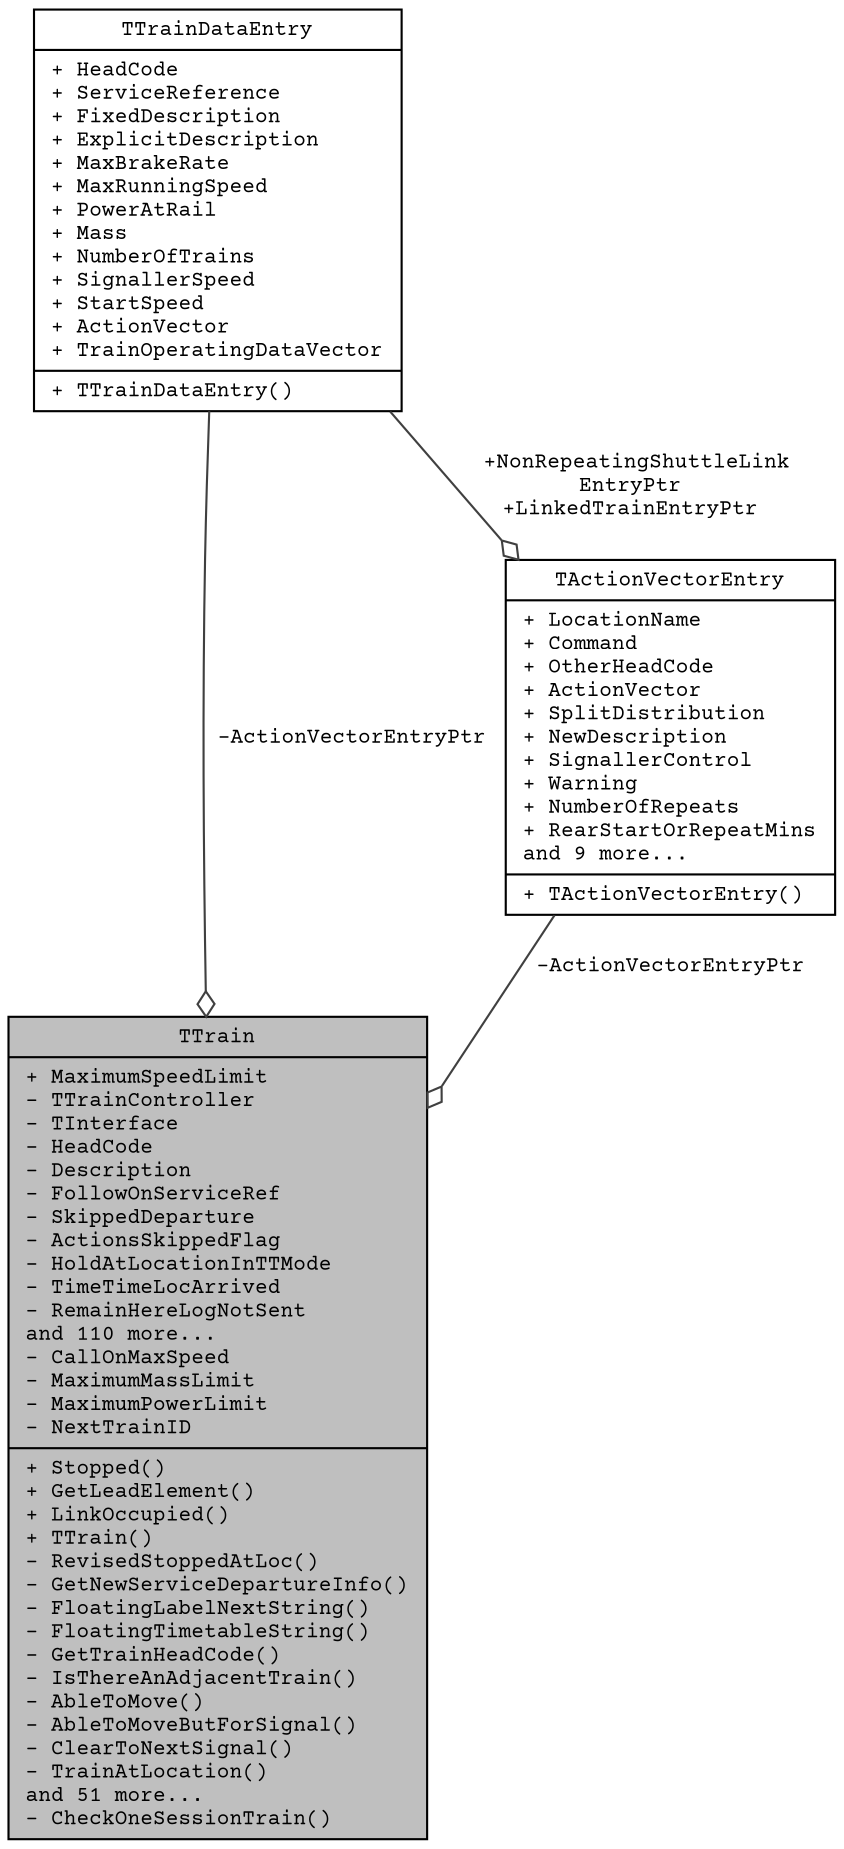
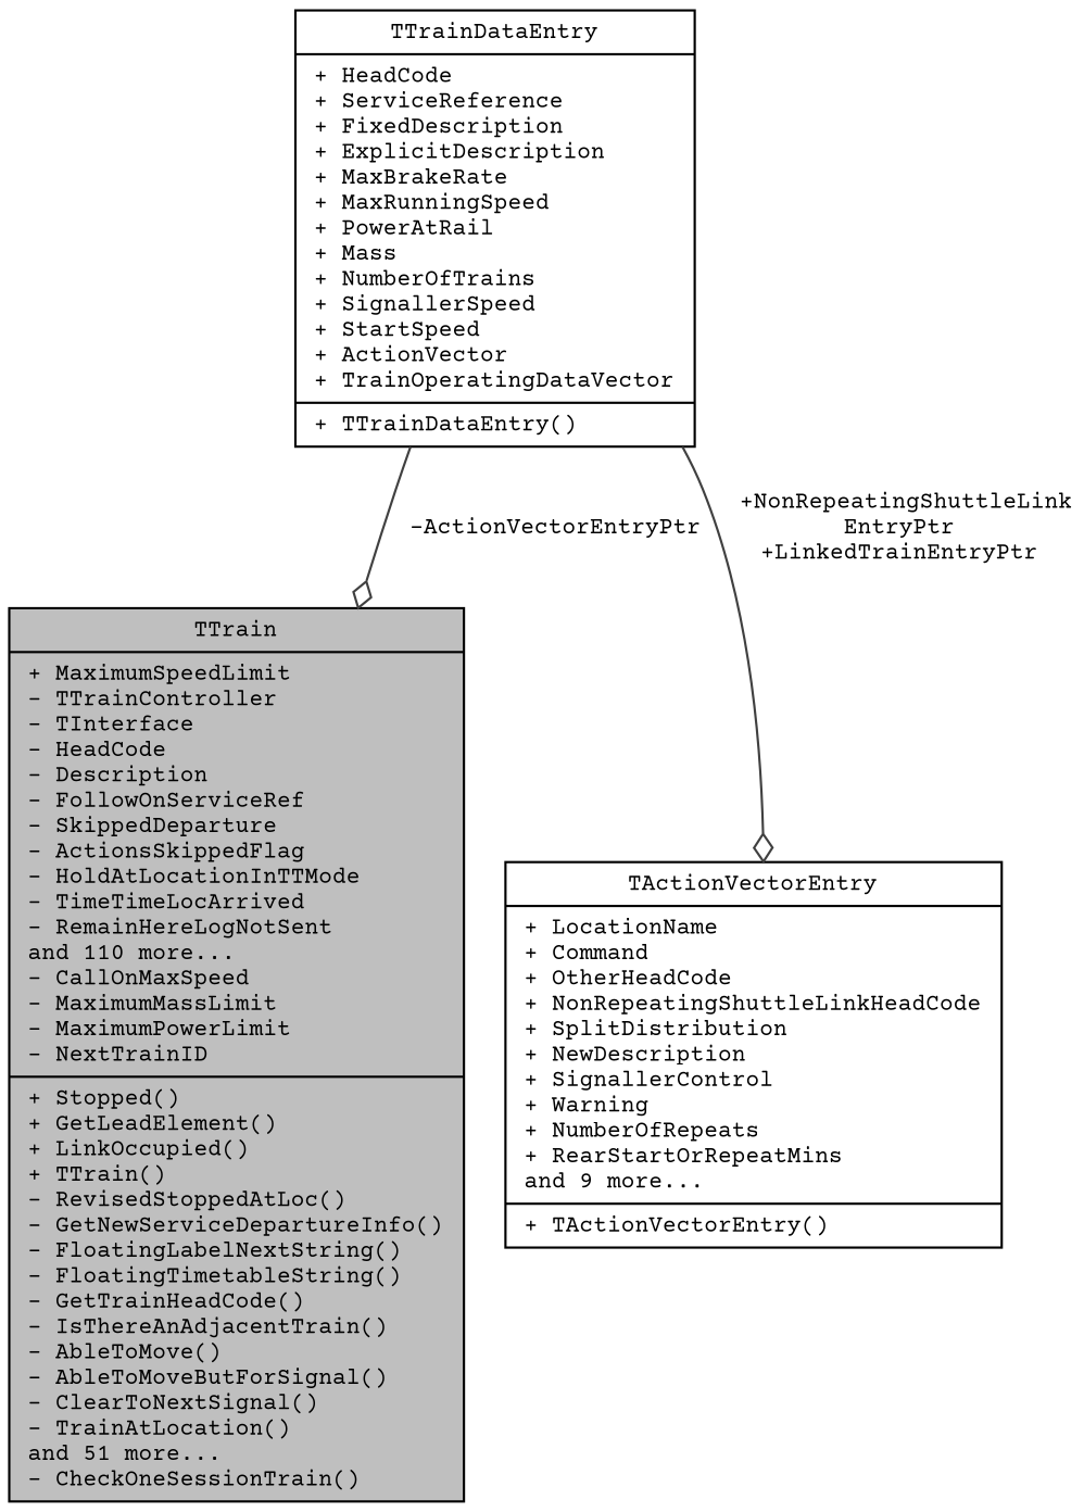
  digraph {
    fontname="Courier Prime"
    node [color=black fillcolor=white fontname="Courier Prime" fontsize=10 shape=record style=filled]
    edge [arrowhead=odiamond color=grey25 fontname="Courier Prime" fontsize=10 labelfontname=Helvetica labelfontsize=10 style=solid]
    n1 [fillcolor=grey75 fontcolor=black height=0.2 label="{TTrain\n|+ MaximumSpeedLimit\l- TTrainController\l- TInterface\l- HeadCode\l- Description\l- FollowOnServiceRef\l- SkippedDeparture\l- ActionsSkippedFlag\l- HoldAtLocationInTTMode\l- TimeTimeLocArrived\l- RemainHereLogNotSent\land 110 more...\l- CallOnMaxSpeed\l- MaximumMassLimit\l- MaximumPowerLimit\l- NextTrainID\l|+ Stopped()\l+ GetLeadElement()\l+ LinkOccupied()\l+ TTrain()\l- RevisedStoppedAtLoc()\l- GetNewServiceDepartureInfo()\l- FloatingLabelNextString()\l- FloatingTimetableString()\l- GetTrainHeadCode()\l- IsThereAnAdjacentTrain()\l- AbleToMove()\l- AbleToMoveButForSignal()\l- ClearToNextSignal()\l- TrainAtLocation()\land 51 more...\l- CheckOneSessionTrain()\l}" width=0.4]
    n2 [height=0.2 label="{TTrainDataEntry\n|+ HeadCode\l+ ServiceReference\l+ FixedDescription\l+ ExplicitDescription\l+ MaxBrakeRate\l+ MaxRunningSpeed\l+ PowerAtRail\l+ Mass\l+ NumberOfTrains\l+ SignallerSpeed\l+ StartSpeed\l+ ActionVector\l+ TrainOperatingDataVector\l|+ TTrainDataEntry()\l}" width=0.4]
-   n3 [height=0.2 label="{TActionVectorEntry\n|+ LocationName\l+ Command\l+ OtherHeadCode\l+ ActionVector\l+ SplitDistribution\l+ NewDescription\l+ SignallerControl\l+ Warning\l+ NumberOfRepeats\l+ RearStartOrRepeatMins\land 9 more...\l|+ TActionVectorEntry()\l}" width=0.4]
+   n3 [height=0.2 label="{TActionVectorEntry\n|+ LocationName\l+ Command\l+ OtherHeadCode\l+ NonRepeatingShuttleLinkHeadCode\l+ SplitDistribution\l+ NewDescription\l+ SignallerControl\l+ Warning\l+ NumberOfRepeats\l+ RearStartOrRepeatMins\land 9 more...\l|+ TActionVectorEntry()\l}" width=0.4]
    n2 -> n1 [label=" -ActionVectorEntryPtr"]
    n2 -> n3 [label=" +NonRepeatingShuttleLink\lEntryPtr\n+LinkedTrainEntryPtr"]
-   n3 -> n1 [label=" -ActionVectorEntryPtr"]
  }
